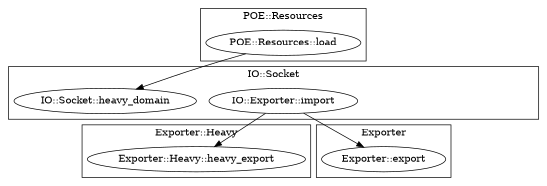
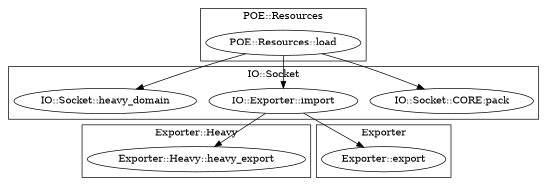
  digraph {
    "POE::Resources::load"
+   "IO::Socket::CORE:pack"
    n3 [label="IO::Exporter::import"]
    n4 [label="IO::Socket::heavy_domain"]
    "Exporter::Heavy::heavy_export"
    "Exporter::export"
    subgraph cluster_1 {
      label="POE::Resources"
      "POE::Resources::load"
    }
    subgraph cluster_2 {
      label="IO::Socket"
+     "IO::Socket::CORE:pack"
      n3
      n4
    }
    subgraph cluster_3 {
      label="Exporter::Heavy"
      "Exporter::Heavy::heavy_export"
    }
    subgraph cluster_4 {
      label=Exporter
      "Exporter::export"
    }
+   "POE::Resources::load" -> "IO::Socket::CORE:pack"
+   "POE::Resources::load" -> n3
    "POE::Resources::load" -> n4
    n3 -> "Exporter::Heavy::heavy_export"
    n3 -> "Exporter::export"
  }
